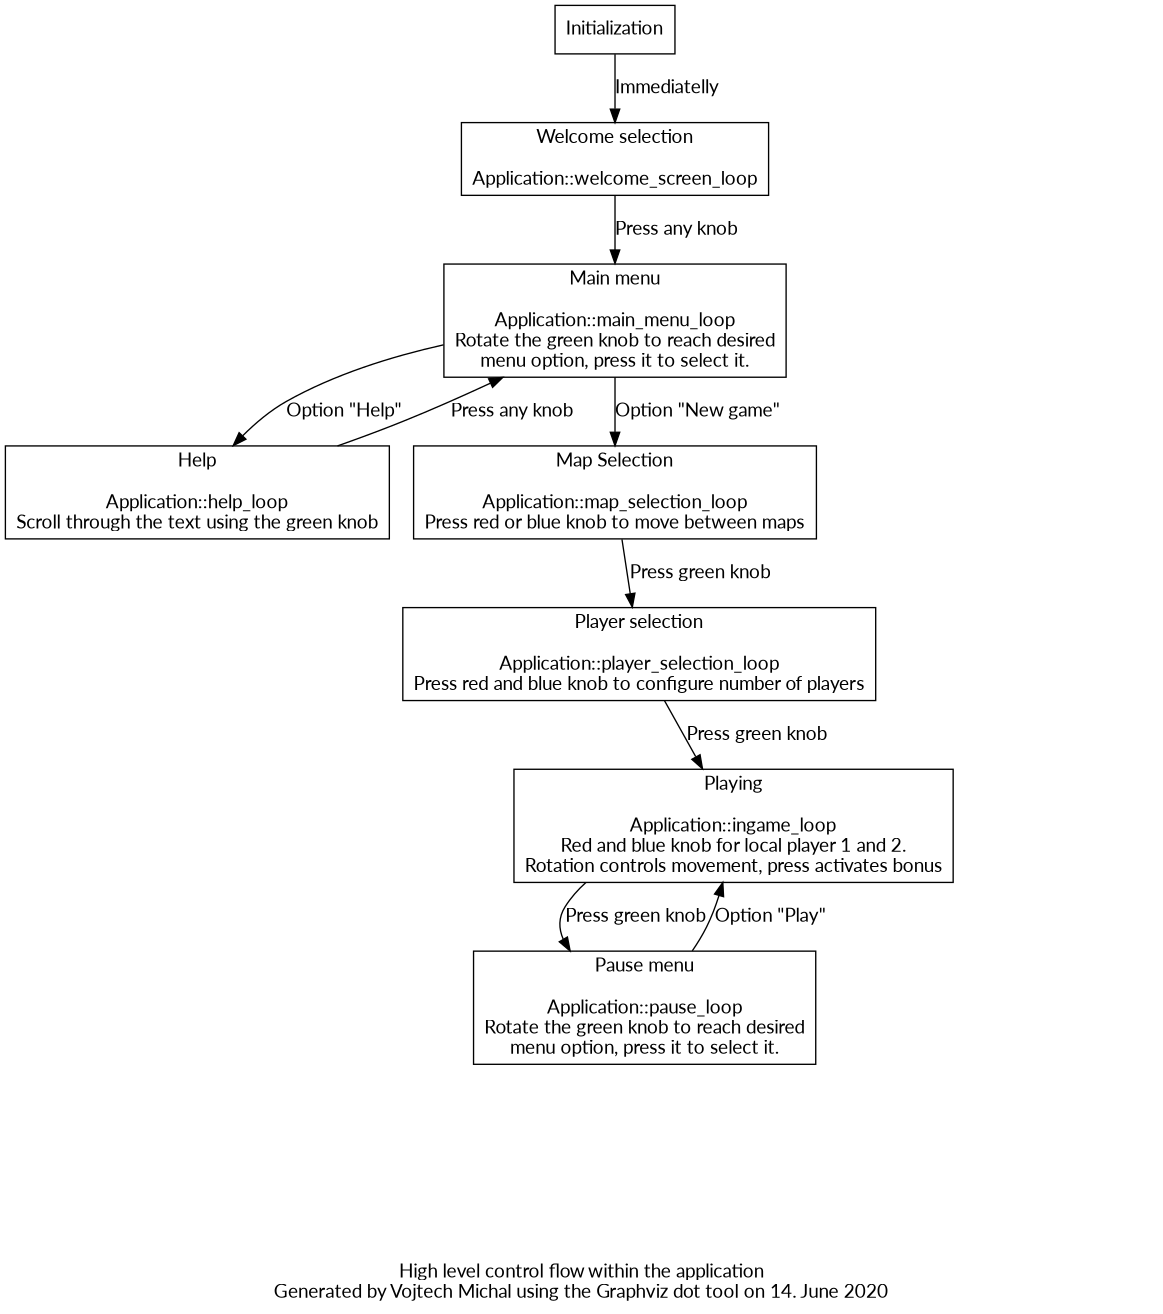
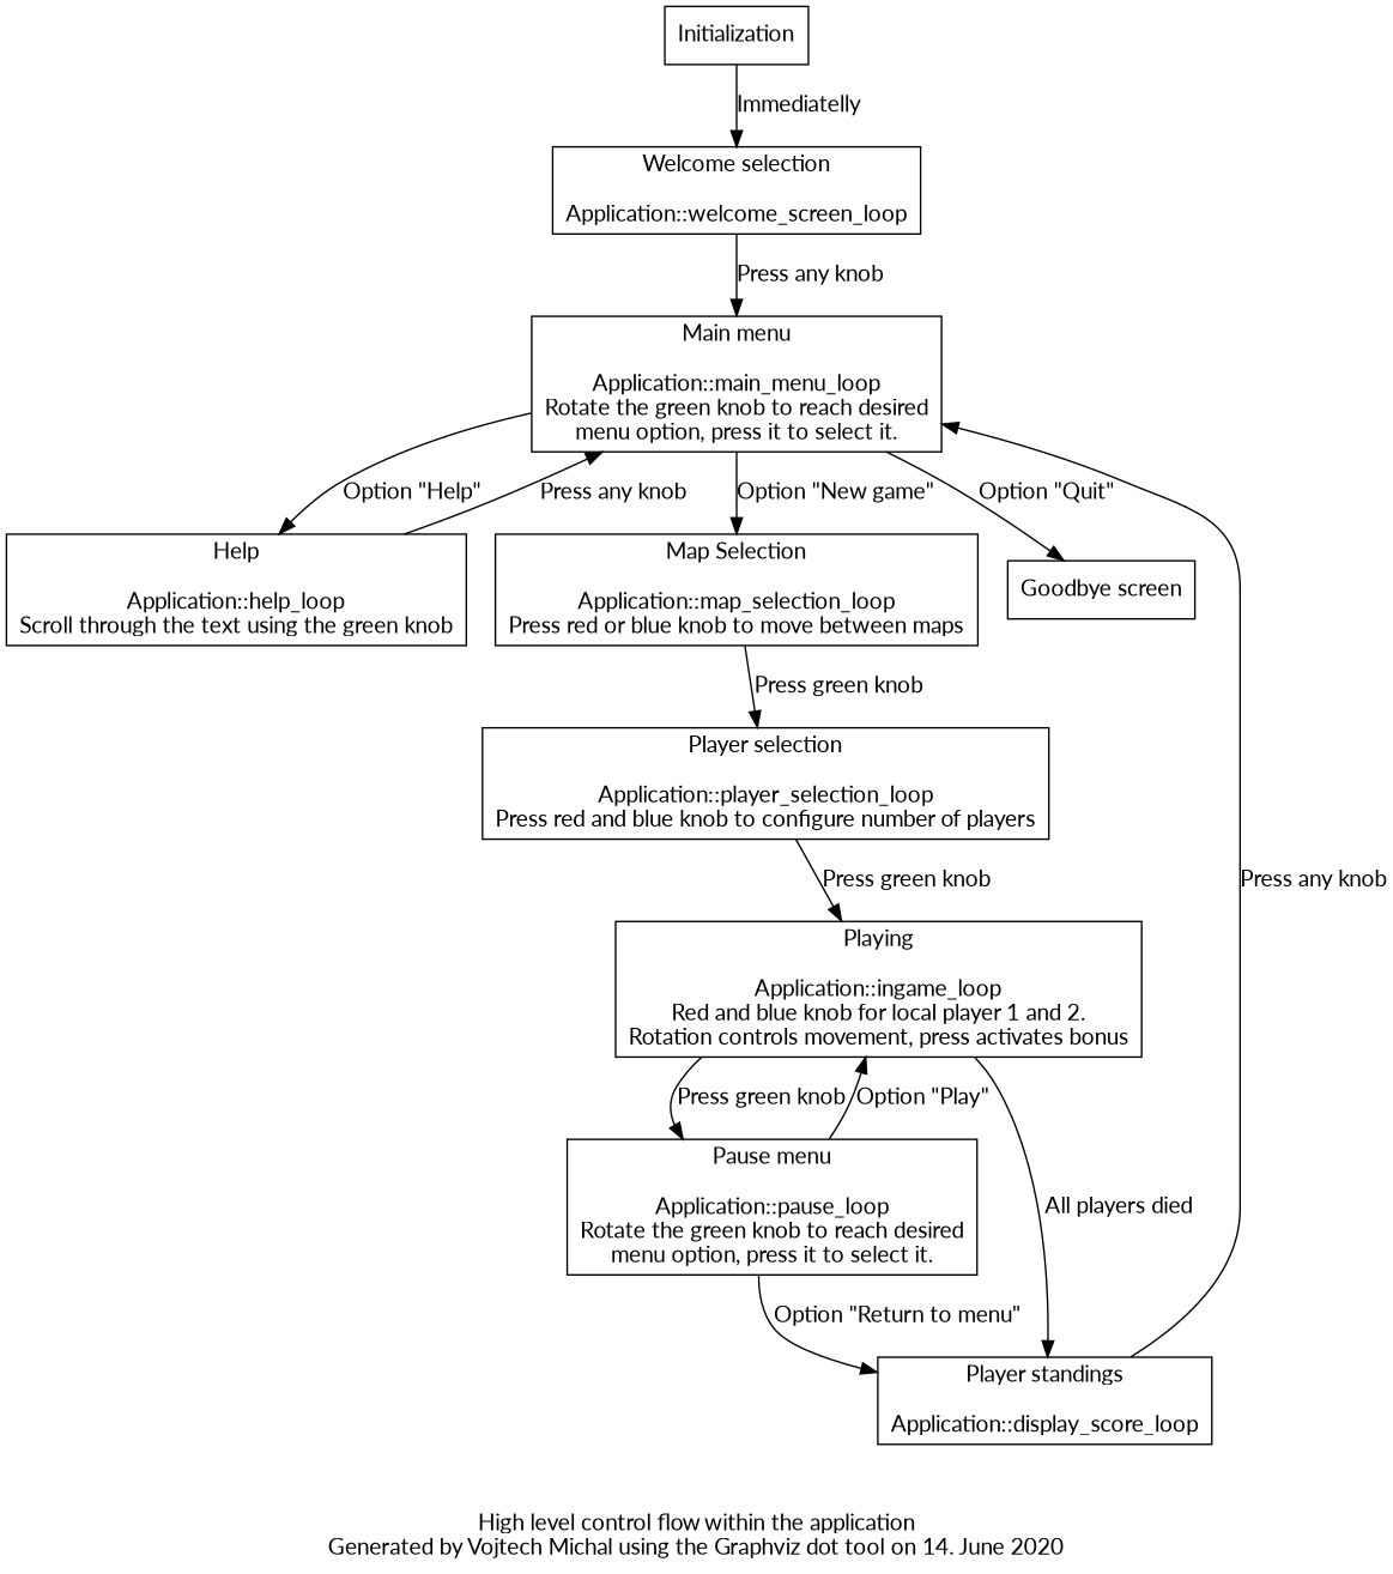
  digraph {
    fontname=Lato
    label="High level control flow within the application\nGenerated by Vojtech Michal using the Graphviz dot tool on 14. June 2020"
    node [fontname=Lato shape=box]
    edge [fontname=Lato]
    n1 [label=Initialization]
    n2 [label="Welcome selection\n\nApplication::welcome_screen_loop"]
    n3 [label="Main menu\n\nApplication::main_menu_loop\nRotate the green knob to reach desired\nmenu option, press it to select it."]
    n4 [label="Help\n\nApplication::help_loop\nScroll through the text using the green knob"]
    n5 [label="Map Selection\n\nApplication::map_selection_loop\nPress red or blue knob to move between maps"]
+   n6 [label="Goodbye screen"]
    n7 [label="Player selection\n\nApplication::player_selection_loop\nPress red and blue knob to configure number of players"]
    n8 [label="Playing\n\nApplication::ingame_loop\nRed and blue knob for local player 1 and 2.\nRotation controls movement, press activates bonus"]
    n9 [label="Pause menu\n\nApplication::pause_loop\nRotate the green knob to reach desired\nmenu option, press it to select it."]
+   n10 [label="Player standings\n\nApplication::display_score_loop"]
    n1 -> n2 [label=Immediatelly]
    n2 -> n3 [label="Press any knob"]
    n3 -> n4 [label="Option \"Help\""]
    n3 -> n5 [label="Option \"New game\""]
+   n3 -> n6 [label="Option \"Quit\""]
    n4 -> n3 [label="Press any knob"]
    n5 -> n7 [label="Press green knob"]
    n7 -> n8 [label="Press green knob"]
    n8 -> n9 [label="Press green knob"]
+   n8 -> n10 [label="All players died"]
    n9 -> n8 [label="Option \"Play\""]
+   n9 -> n10 [label="Option \"Return to menu\""]
+   n10 -> n3 [label="Press any knob"]
  }
